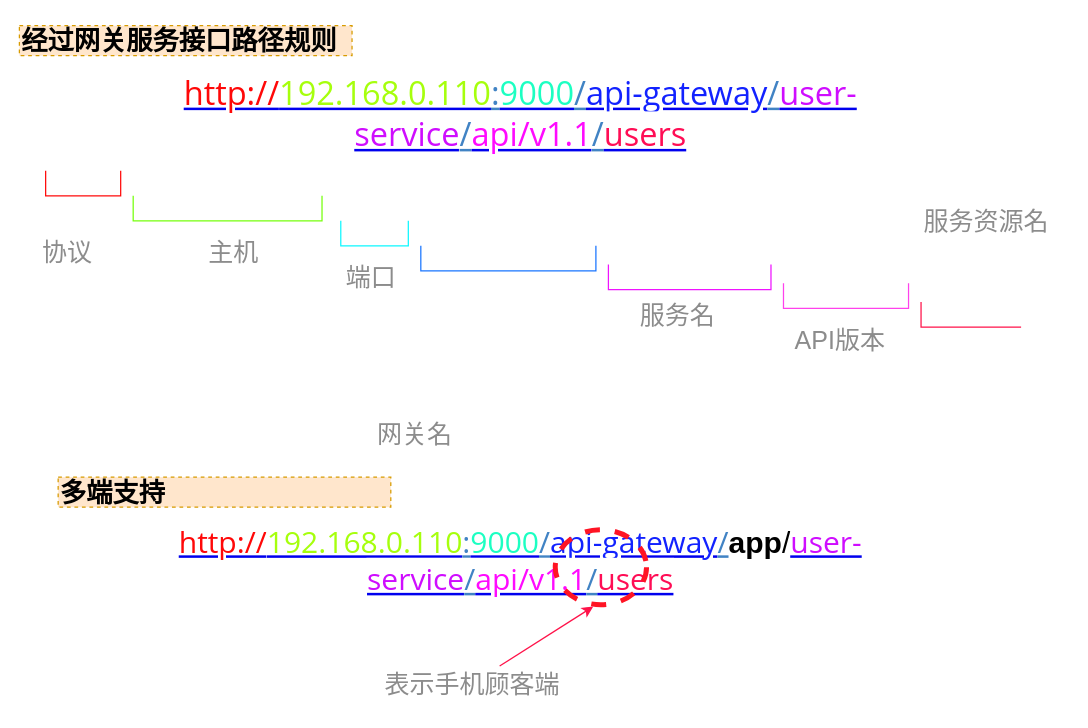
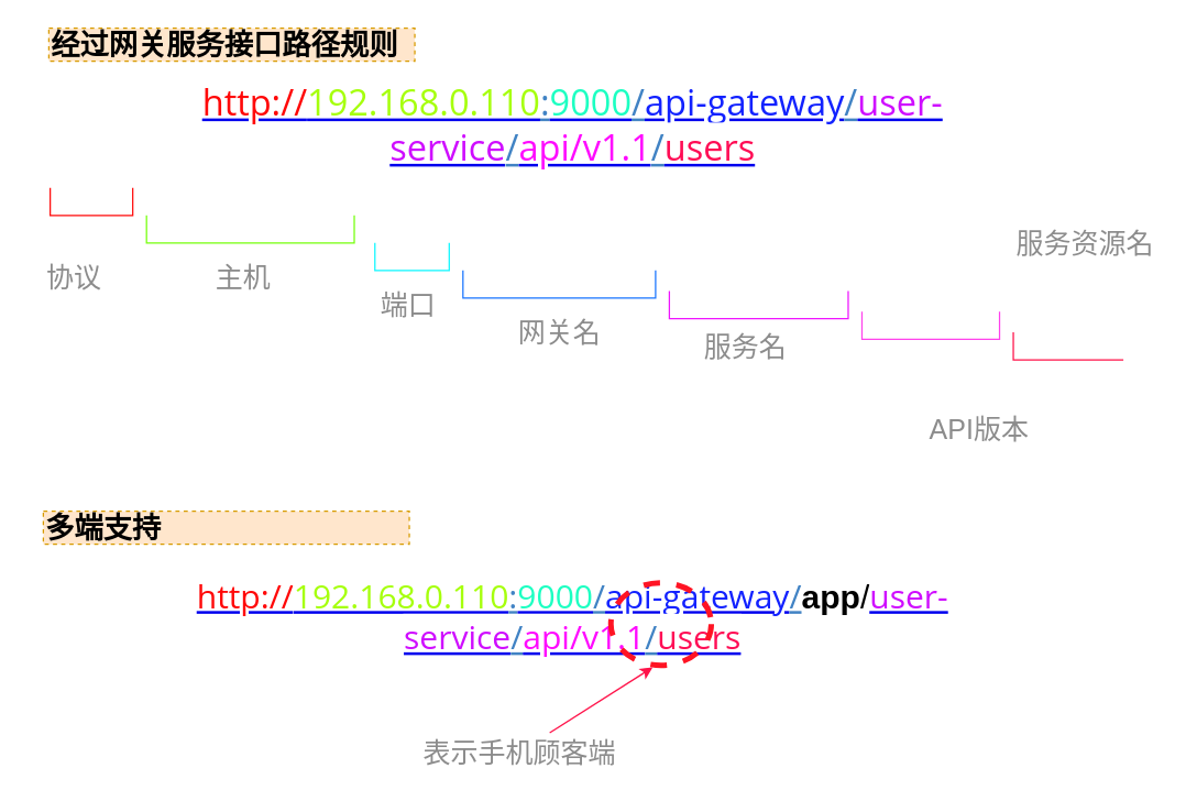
  <mxCell id="0" />
  <mxCell id="1" parent="0" />
  <mxCell id="2" value="&lt;a href=&quot;http://192.168.0.110:9000/api-gateway/user-service/api/v1.1/users&quot; style=&quot;box-sizing: border-box ; cursor: pointer ; font-family: &amp;#34;open sans&amp;#34; , &amp;#34;clear sans&amp;#34; , &amp;#34;helvetica neue&amp;#34; , &amp;#34;helvetica&amp;#34; , &amp;#34;arial&amp;#34; , sans-serif ; font-size: 26px ; white-space: pre-wrap ; background-color: rgb(255 , 255 , 255)&quot;&gt;&lt;font color=&quot;#ff0808&quot;&gt;http://&lt;/font&gt;&lt;/a&gt;&lt;a href=&quot;http://192.168.0.110:9000/api-gateway/user-service/api/v1.1/users&quot; style=&quot;box-sizing: border-box ; cursor: pointer ; font-family: &amp;#34;open sans&amp;#34; , &amp;#34;clear sans&amp;#34; , &amp;#34;helvetica neue&amp;#34; , &amp;#34;helvetica&amp;#34; , &amp;#34;arial&amp;#34; , sans-serif ; font-size: 26px ; white-space: pre-wrap ; background-color: rgb(255 , 255 , 255)&quot;&gt;&lt;font color=&quot;#a6ff0d&quot;&gt;192.168.0.110&lt;/font&gt;&lt;/a&gt;&lt;a href=&quot;http://192.168.0.110:9000/api-gateway/user-service/api/v1.1/users&quot; style=&quot;box-sizing: border-box ; cursor: pointer ; color: rgb(65 , 131 , 196) ; font-family: &amp;#34;open sans&amp;#34; , &amp;#34;clear sans&amp;#34; , &amp;#34;helvetica neue&amp;#34; , &amp;#34;helvetica&amp;#34; , &amp;#34;arial&amp;#34; , sans-serif ; font-size: 26px ; white-space: pre-wrap ; background-color: rgb(255 , 255 , 255)&quot;&gt;:&lt;/a&gt;&lt;a href=&quot;http://192.168.0.110:9000/api-gateway/user-service/api/v1.1/users&quot; style=&quot;box-sizing: border-box ; cursor: pointer ; font-family: &amp;#34;open sans&amp;#34; , &amp;#34;clear sans&amp;#34; , &amp;#34;helvetica neue&amp;#34; , &amp;#34;helvetica&amp;#34; , &amp;#34;arial&amp;#34; , sans-serif ; font-size: 26px ; white-space: pre-wrap ; background-color: rgb(255 , 255 , 255)&quot;&gt;&lt;font color=&quot;#1cffc2&quot;&gt;9000&lt;/font&gt;&lt;/a&gt;&lt;a href=&quot;http://192.168.0.110:9000/api-gateway/user-service/api/v1.1/users&quot; style=&quot;box-sizing: border-box ; cursor: pointer ; color: rgb(65 , 131 , 196) ; font-family: &amp;#34;open sans&amp;#34; , &amp;#34;clear sans&amp;#34; , &amp;#34;helvetica neue&amp;#34; , &amp;#34;helvetica&amp;#34; , &amp;#34;arial&amp;#34; , sans-serif ; font-size: 26px ; white-space: pre-wrap ; background-color: rgb(255 , 255 , 255)&quot;&gt;/&lt;/a&gt;&lt;a href=&quot;http://192.168.0.110:9000/api-gateway/user-service/api/v1.1/users&quot; style=&quot;box-sizing: border-box ; cursor: pointer ; font-family: &amp;#34;open sans&amp;#34; , &amp;#34;clear sans&amp;#34; , &amp;#34;helvetica neue&amp;#34; , &amp;#34;helvetica&amp;#34; , &amp;#34;arial&amp;#34; , sans-serif ; font-size: 26px ; white-space: pre-wrap ; background-color: rgb(255 , 255 , 255)&quot;&gt;&lt;font color=&quot;#1222ff&quot;&gt;api-gateway&lt;/font&gt;&lt;/a&gt;&lt;a href=&quot;http://192.168.0.110:9000/api-gateway/user-service/api/v1.1/users&quot; style=&quot;box-sizing: border-box ; cursor: pointer ; color: rgb(65 , 131 , 196) ; font-family: &amp;#34;open sans&amp;#34; , &amp;#34;clear sans&amp;#34; , &amp;#34;helvetica neue&amp;#34; , &amp;#34;helvetica&amp;#34; , &amp;#34;arial&amp;#34; , sans-serif ; font-size: 26px ; white-space: pre-wrap ; background-color: rgb(255 , 255 , 255)&quot;&gt;/&lt;/a&gt;&lt;a href=&quot;http://192.168.0.110:9000/api-gateway/user-service/api/v1.1/users&quot; style=&quot;box-sizing: border-box ; cursor: pointer ; font-family: &amp;#34;open sans&amp;#34; , &amp;#34;clear sans&amp;#34; , &amp;#34;helvetica neue&amp;#34; , &amp;#34;helvetica&amp;#34; , &amp;#34;arial&amp;#34; , sans-serif ; font-size: 26px ; white-space: pre-wrap ; background-color: rgb(255 , 255 , 255)&quot;&gt;&lt;font color=&quot;#cf0dff&quot;&gt;user-service&lt;/font&gt;&lt;/a&gt;&lt;a href=&quot;http://192.168.0.110:9000/api-gateway/user-service/api/v1.1/users&quot; style=&quot;box-sizing: border-box ; cursor: pointer ; color: rgb(65 , 131 , 196) ; font-family: &amp;#34;open sans&amp;#34; , &amp;#34;clear sans&amp;#34; , &amp;#34;helvetica neue&amp;#34; , &amp;#34;helvetica&amp;#34; , &amp;#34;arial&amp;#34; , sans-serif ; font-size: 26px ; white-space: pre-wrap ; background-color: rgb(255 , 255 , 255)&quot;&gt;/&lt;/a&gt;&lt;a href=&quot;http://192.168.0.110:9000/api-gateway/user-service/api/v1.1/users&quot; style=&quot;box-sizing: border-box ; cursor: pointer ; font-family: &amp;#34;open sans&amp;#34; , &amp;#34;clear sans&amp;#34; , &amp;#34;helvetica neue&amp;#34; , &amp;#34;helvetica&amp;#34; , &amp;#34;arial&amp;#34; , sans-serif ; font-size: 26px ; white-space: pre-wrap ; background-color: rgb(255 , 255 , 255)&quot;&gt;&lt;font color=&quot;#ff0aff&quot;&gt;api/v1.1&lt;/font&gt;&lt;/a&gt;&lt;a href=&quot;http://192.168.0.110:9000/api-gateway/user-service/api/v1.1/users&quot; style=&quot;box-sizing: border-box ; cursor: pointer ; color: rgb(65 , 131 , 196) ; font-family: &amp;#34;open sans&amp;#34; , &amp;#34;clear sans&amp;#34; , &amp;#34;helvetica neue&amp;#34; , &amp;#34;helvetica&amp;#34; , &amp;#34;arial&amp;#34; , sans-serif ; font-size: 26px ; white-space: pre-wrap ; background-color: rgb(255 , 255 , 255)&quot;&gt;/&lt;/a&gt;&lt;a href=&quot;http://192.168.0.110:9000/api-gateway/user-service/api/v1.1/users&quot; style=&quot;box-sizing: border-box ; cursor: pointer ; font-family: &amp;#34;open sans&amp;#34; , &amp;#34;clear sans&amp;#34; , &amp;#34;helvetica neue&amp;#34; , &amp;#34;helvetica&amp;#34; , &amp;#34;arial&amp;#34; , sans-serif ; font-size: 26px ; white-space: pre-wrap ; background-color: rgb(255 , 255 , 255)&quot;&gt;&lt;font color=&quot;#ff0d55&quot;&gt;users&lt;/font&gt;&lt;/a&gt;" style="text;html=1;strokeColor=none;fillColor=none;align=center;verticalAlign=middle;whiteSpace=wrap;rounded=0;fontSize=26;" vertex="1" parent="1"><mxGeometry x="26" y="56" width="780" height="70" as="geometry" /></mxCell>
  <mxCell id="3" value="" style="endArrow=none;html=1;fontSize=26;endSize=0;startSize=0;rounded=0;fontColor=#FF1A12;strokeColor=#FF0A0A;" edge="1" parent="1"><mxGeometry width="50" height="50" relative="1" as="geometry"><mxPoint x="36" y="136" as="sourcePoint" /><mxPoint x="96" y="136" as="targetPoint" /><Array as="points"><mxPoint x="36" y="156" /><mxPoint x="96" y="156" /></Array></mxGeometry></mxCell>
  <mxCell id="4" value="" style="endArrow=none;html=1;fontSize=26;endSize=0;startSize=0;rounded=0;strokeColor=#76FF0D;" edge="1" parent="1"><mxGeometry width="50" height="50" relative="1" as="geometry"><mxPoint x="106" y="156" as="sourcePoint" /><mxPoint x="257" y="156" as="targetPoint" /><Array as="points"><mxPoint x="106" y="176" /><mxPoint x="257" y="176" /></Array></mxGeometry></mxCell>
  <mxCell id="5" value="" style="endArrow=none;html=1;fontSize=26;endSize=0;startSize=0;rounded=0;strokeColor=#0DF7FF;" edge="1" parent="1"><mxGeometry width="50" height="50" relative="1" as="geometry"><mxPoint x="272" y="176" as="sourcePoint" /><mxPoint x="326" y="176" as="targetPoint" /><Array as="points"><mxPoint x="272" y="196" /><mxPoint x="326" y="196" /></Array></mxGeometry></mxCell>
  <mxCell id="6" value="" style="endArrow=none;html=1;fontSize=26;endSize=0;startSize=0;rounded=0;strokeColor=#1975FF;" edge="1" parent="1"><mxGeometry width="50" height="50" relative="1" as="geometry"><mxPoint x="336" y="196" as="sourcePoint" /><mxPoint x="476" y="196" as="targetPoint" /><Array as="points"><mxPoint x="336" y="216" /><mxPoint x="476" y="216" /></Array></mxGeometry></mxCell>
  <mxCell id="7" value="" style="endArrow=none;html=1;fontSize=26;endSize=0;startSize=0;rounded=0;strokeColor=#EF14FF;" edge="1" parent="1"><mxGeometry width="50" height="50" relative="1" as="geometry"><mxPoint x="486" y="211" as="sourcePoint" /><mxPoint x="616" y="211" as="targetPoint" /><Array as="points"><mxPoint x="486" y="231" /><mxPoint x="616" y="231" /></Array></mxGeometry></mxCell>
  <mxCell id="8" value="" style="endArrow=none;html=1;fontSize=26;endSize=0;startSize=0;rounded=0;strokeColor=#FF42EC;" edge="1" parent="1"><mxGeometry width="50" height="50" relative="1" as="geometry"><mxPoint x="626" y="226" as="sourcePoint" /><mxPoint x="726" y="226" as="targetPoint" /><Array as="points"><mxPoint x="626" y="246" /><mxPoint x="726" y="246" /></Array></mxGeometry></mxCell>
  <mxCell id="9" value="" style="endArrow=none;html=1;fontSize=26;endSize=0;startSize=0;rounded=0;strokeColor=#FF1249;" edge="1" parent="1"><mxGeometry width="50" height="50" relative="1" as="geometry"><mxPoint x="736" y="241" as="sourcePoint" /><mxPoint x="816" y="261" as="targetPoint" /><Array as="points"><mxPoint x="736" y="261" /></Array></mxGeometry></mxCell>
  <mxCell id="10" value="&lt;font style=&quot;font-size: 20px;&quot;&gt;协议&lt;/font&gt;" style="text;html=1;align=center;verticalAlign=middle;resizable=0;points=[];autosize=1;fontSize=20;fontColor=#8C8C8C;" vertex="1" parent="1"><mxGeometry x="23" y="186" width="60" height="30" as="geometry" /></mxCell>
- <mxCell id="11" value="主机" style="text;html=1;align=center;verticalAlign=middle;resizable=0;points=[];autosize=1;fontSize=20;fontColor=#8C8C8C;" vertex="1" parent="1"><mxGeometry x="156" y="186" width="60" height="30" as="geometry" /></mxCell>
+ <mxCell id="11" value="主机" style="text;html=1;align=center;verticalAlign=middle;resizable=0;points=[];autosize=1;fontSize=20;fontColor=#8C8C8C;" vertex="1" parent="1"><mxGeometry x="146" y="186" width="60" height="30" as="geometry" /></mxCell>
  <mxCell id="12" value="端口" style="text;html=1;align=center;verticalAlign=middle;resizable=0;points=[];autosize=1;fontSize=20;fontColor=#8C8C8C;" vertex="1" parent="1"><mxGeometry x="266" y="206" width="60" height="30" as="geometry" /></mxCell>
- <mxCell id="13" value="网关名" style="text;html=1;align=center;verticalAlign=middle;resizable=0;points=[];autosize=1;fontSize=20;fontColor=#8C8C8C;" vertex="1" parent="1"><mxGeometry x="291" y="331" width="80" height="30" as="geometry" /></mxCell>
+ <mxCell id="13" value="网关名" style="text;html=1;align=center;verticalAlign=middle;resizable=0;points=[];autosize=1;fontSize=20;fontColor=#8C8C8C;" vertex="1" parent="1"><mxGeometry x="366" y="226" width="80" height="30" as="geometry" /></mxCell>
  <mxCell id="14" value="服务名" style="text;html=1;align=center;verticalAlign=middle;resizable=0;points=[];autosize=1;fontSize=20;fontColor=#8C8C8C;" vertex="1" parent="1"><mxGeometry x="501" y="236" width="80" height="30" as="geometry" /></mxCell>
- <mxCell id="15" value="API版本" style="text;html=1;align=center;verticalAlign=middle;resizable=0;points=[];autosize=1;fontSize=20;fontColor=#8C8C8C;" vertex="1" parent="1"><mxGeometry x="626" y="256" width="90" height="30" as="geometry" /></mxCell>
+ <mxCell id="15" value="API版本" style="text;html=1;align=center;verticalAlign=middle;resizable=0;points=[];autosize=1;fontSize=20;fontColor=#8C8C8C;" vertex="1" parent="1"><mxGeometry x="666" y="296" width="90" height="30" as="geometry" /></mxCell>
  <mxCell id="16" value="服务资源名" style="text;html=1;align=center;verticalAlign=middle;resizable=0;points=[];autosize=1;fontSize=20;fontColor=#8C8C8C;" vertex="1" parent="1"><mxGeometry x="728" y="161" width="120" height="30" as="geometry" /></mxCell>
  <mxCell id="17" value="&lt;a href=&quot;http://192.168.0.110:9000/api-gateway/user-service/api/v1.1/users&quot; style=&quot;box-sizing: border-box ; cursor: pointer ; font-family: &amp;#34;open sans&amp;#34; , &amp;#34;clear sans&amp;#34; , &amp;#34;helvetica neue&amp;#34; , &amp;#34;helvetica&amp;#34; , &amp;#34;arial&amp;#34; , sans-serif ; font-size: 24px ; white-space: pre-wrap ; background-color: rgb(255 , 255 , 255)&quot;&gt;&lt;font color=&quot;#ff0808&quot; style=&quot;font-size: 24px&quot;&gt;http://&lt;/font&gt;&lt;/a&gt;&lt;a href=&quot;http://192.168.0.110:9000/api-gateway/user-service/api/v1.1/users&quot; style=&quot;box-sizing: border-box ; cursor: pointer ; font-family: &amp;#34;open sans&amp;#34; , &amp;#34;clear sans&amp;#34; , &amp;#34;helvetica neue&amp;#34; , &amp;#34;helvetica&amp;#34; , &amp;#34;arial&amp;#34; , sans-serif ; font-size: 24px ; white-space: pre-wrap ; background-color: rgb(255 , 255 , 255)&quot;&gt;&lt;font color=&quot;#a6ff0d&quot; style=&quot;font-size: 24px&quot;&gt;192.168.0.110&lt;/font&gt;&lt;/a&gt;&lt;a href=&quot;http://192.168.0.110:9000/api-gateway/user-service/api/v1.1/users&quot; style=&quot;box-sizing: border-box ; cursor: pointer ; color: rgb(65 , 131 , 196) ; font-family: &amp;#34;open sans&amp;#34; , &amp;#34;clear sans&amp;#34; , &amp;#34;helvetica neue&amp;#34; , &amp;#34;helvetica&amp;#34; , &amp;#34;arial&amp;#34; , sans-serif ; font-size: 24px ; white-space: pre-wrap ; background-color: rgb(255 , 255 , 255)&quot;&gt;:&lt;/a&gt;&lt;a href=&quot;http://192.168.0.110:9000/api-gateway/user-service/api/v1.1/users&quot; style=&quot;box-sizing: border-box ; cursor: pointer ; font-family: &amp;#34;open sans&amp;#34; , &amp;#34;clear sans&amp;#34; , &amp;#34;helvetica neue&amp;#34; , &amp;#34;helvetica&amp;#34; , &amp;#34;arial&amp;#34; , sans-serif ; font-size: 24px ; white-space: pre-wrap ; background-color: rgb(255 , 255 , 255)&quot;&gt;&lt;font color=&quot;#1cffc2&quot; style=&quot;font-size: 24px&quot;&gt;9000&lt;/font&gt;&lt;/a&gt;&lt;a href=&quot;http://192.168.0.110:9000/api-gateway/user-service/api/v1.1/users&quot; style=&quot;box-sizing: border-box ; cursor: pointer ; color: rgb(65 , 131 , 196) ; font-family: &amp;#34;open sans&amp;#34; , &amp;#34;clear sans&amp;#34; , &amp;#34;helvetica neue&amp;#34; , &amp;#34;helvetica&amp;#34; , &amp;#34;arial&amp;#34; , sans-serif ; font-size: 24px ; white-space: pre-wrap ; background-color: rgb(255 , 255 , 255)&quot;&gt;/&lt;/a&gt;&lt;a href=&quot;http://192.168.0.110:9000/api-gateway/user-service/api/v1.1/users&quot; style=&quot;box-sizing: border-box ; cursor: pointer ; font-family: &amp;#34;open sans&amp;#34; , &amp;#34;clear sans&amp;#34; , &amp;#34;helvetica neue&amp;#34; , &amp;#34;helvetica&amp;#34; , &amp;#34;arial&amp;#34; , sans-serif ; font-size: 24px ; white-space: pre-wrap ; background-color: rgb(255 , 255 , 255)&quot;&gt;&lt;font color=&quot;#1222ff&quot; style=&quot;font-size: 24px&quot;&gt;api-gateway&lt;/font&gt;&lt;/a&gt;&lt;a href=&quot;http://192.168.0.110:9000/api-gateway/user-service/api/v1.1/users&quot; style=&quot;box-sizing: border-box ; cursor: pointer ; color: rgb(65 , 131 , 196) ; font-family: &amp;#34;open sans&amp;#34; , &amp;#34;clear sans&amp;#34; , &amp;#34;helvetica neue&amp;#34; , &amp;#34;helvetica&amp;#34; , &amp;#34;arial&amp;#34; , sans-serif ; font-size: 24px ; white-space: pre-wrap ; background-color: rgb(255 , 255 , 255)&quot;&gt;/&lt;/a&gt;&lt;b&gt;app&lt;/b&gt;/&lt;a href=&quot;http://192.168.0.110:9000/api-gateway/user-service/api/v1.1/users&quot; style=&quot;box-sizing: border-box ; cursor: pointer ; font-family: &amp;#34;open sans&amp;#34; , &amp;#34;clear sans&amp;#34; , &amp;#34;helvetica neue&amp;#34; , &amp;#34;helvetica&amp;#34; , &amp;#34;arial&amp;#34; , sans-serif ; font-size: 24px ; white-space: pre-wrap ; background-color: rgb(255 , 255 , 255)&quot;&gt;&lt;font color=&quot;#cf0dff&quot; style=&quot;font-size: 24px&quot;&gt;user-service&lt;/font&gt;&lt;/a&gt;&lt;a href=&quot;http://192.168.0.110:9000/api-gateway/user-service/api/v1.1/users&quot; style=&quot;box-sizing: border-box ; cursor: pointer ; color: rgb(65 , 131 , 196) ; font-family: &amp;#34;open sans&amp;#34; , &amp;#34;clear sans&amp;#34; , &amp;#34;helvetica neue&amp;#34; , &amp;#34;helvetica&amp;#34; , &amp;#34;arial&amp;#34; , sans-serif ; font-size: 24px ; white-space: pre-wrap ; background-color: rgb(255 , 255 , 255)&quot;&gt;/&lt;/a&gt;&lt;a href=&quot;http://192.168.0.110:9000/api-gateway/user-service/api/v1.1/users&quot; style=&quot;box-sizing: border-box ; cursor: pointer ; font-family: &amp;#34;open sans&amp;#34; , &amp;#34;clear sans&amp;#34; , &amp;#34;helvetica neue&amp;#34; , &amp;#34;helvetica&amp;#34; , &amp;#34;arial&amp;#34; , sans-serif ; font-size: 24px ; white-space: pre-wrap ; background-color: rgb(255 , 255 , 255)&quot;&gt;&lt;font color=&quot;#ff0aff&quot; style=&quot;font-size: 24px&quot;&gt;api/v1.1&lt;/font&gt;&lt;/a&gt;&lt;a href=&quot;http://192.168.0.110:9000/api-gateway/user-service/api/v1.1/users&quot; style=&quot;box-sizing: border-box ; cursor: pointer ; color: rgb(65 , 131 , 196) ; font-family: &amp;#34;open sans&amp;#34; , &amp;#34;clear sans&amp;#34; , &amp;#34;helvetica neue&amp;#34; , &amp;#34;helvetica&amp;#34; , &amp;#34;arial&amp;#34; , sans-serif ; font-size: 24px ; white-space: pre-wrap ; background-color: rgb(255 , 255 , 255)&quot;&gt;/&lt;/a&gt;&lt;a href=&quot;http://192.168.0.110:9000/api-gateway/user-service/api/v1.1/users&quot; style=&quot;box-sizing: border-box ; cursor: pointer ; font-family: &amp;#34;open sans&amp;#34; , &amp;#34;clear sans&amp;#34; , &amp;#34;helvetica neue&amp;#34; , &amp;#34;helvetica&amp;#34; , &amp;#34;arial&amp;#34; , sans-serif ; font-size: 24px ; white-space: pre-wrap ; background-color: rgb(255 , 255 , 255)&quot;&gt;&lt;font color=&quot;#ff0d55&quot; style=&quot;font-size: 24px&quot;&gt;users&lt;/font&gt;&lt;/a&gt;" style="text;html=1;strokeColor=none;fillColor=none;align=center;verticalAlign=middle;whiteSpace=wrap;rounded=0;fontSize=24;" vertex="1" parent="1"><mxGeometry x="20" y="413" width="792" height="70" as="geometry" /></mxCell>
  <mxCell id="18" value="表示手机顾客端" style="text;html=1;align=center;verticalAlign=middle;resizable=0;points=[];autosize=1;fontSize=20;fontColor=#8C8C8C;" vertex="1" parent="1"><mxGeometry x="302" y="532" width="150" height="28" as="geometry" /></mxCell>
  <mxCell id="19" value="" style="ellipse;whiteSpace=wrap;html=1;fontSize=24;fontColor=#8C8C8C;fillColor=none;strokeColor=#FF1424;dashed=1;perimeterSpacing=4;strokeWidth=4;" vertex="1" parent="1"><mxGeometry x="443.5" y="423" width="73" height="60" as="geometry" /></mxCell>
  <mxCell id="20" value="" style="endArrow=classic;html=1;strokeColor=#FF1249;fontSize=24;fontColor=#8C8C8C;entryX=0.424;entryY=0.963;entryDx=0;entryDy=0;entryPerimeter=0;" edge="1" parent="1" source="18" target="19"><mxGeometry width="50" height="50" relative="1" as="geometry"><mxPoint x="398" y="499" as="sourcePoint" /><mxPoint x="448" y="449" as="targetPoint" /></mxGeometry></mxCell>
- <mxCell id="21" value="经过网关服务接口路径规则" style="text;html=1;strokeColor=#d79b00;fillColor=#ffe6cc;align=left;verticalAlign=middle;whiteSpace=wrap;rounded=0;dashed=1;fontSize=21;fontStyle=1" vertex="1" parent="1"><mxGeometry x="15" y="20" width="266" height="24" as="geometry" /></mxCell>
- <mxCell id="22" value="多端支持" style="text;html=1;strokeColor=#d79b00;fillColor=#ffe6cc;align=left;verticalAlign=middle;whiteSpace=wrap;rounded=0;dashed=1;fontSize=21;fontStyle=1" vertex="1" parent="1"><mxGeometry x="46" y="381" width="266" height="24" as="geometry" /></mxCell>
+ <mxCell id="21" value="经过网关服务接口路径规则" style="text;html=1;strokeColor=#d79b00;fillColor=#ffe6cc;align=left;verticalAlign=middle;whiteSpace=wrap;rounded=0;dashed=1;fontSize=21;fontStyle=1" vertex="1" parent="1"><mxGeometry x="35" y="20" width="266" height="24" as="geometry" /></mxCell>
+ <mxCell id="22" value="多端支持" style="text;html=1;strokeColor=#d79b00;fillColor=#ffe6cc;align=left;verticalAlign=middle;whiteSpace=wrap;rounded=0;dashed=1;fontSize=21;fontStyle=1" vertex="1" parent="1"><mxGeometry x="31" y="371" width="266" height="24" as="geometry" /></mxCell>
